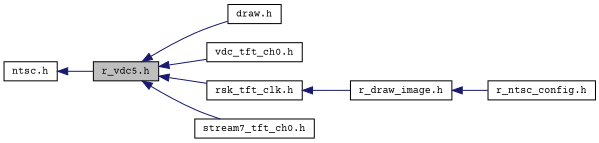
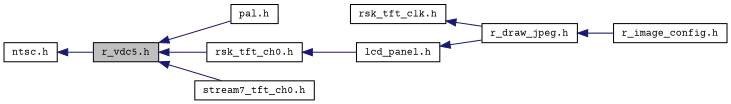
  digraph {
    fontname="Courier Prime"
    rankdir=LR
    node [color=black fillcolor=white fontname="Courier Prime" fontsize=10 shape=record style=filled]
    edge [color=midnightblue dir=back fontname="Courier Prime" fontsize=10 labelfontname=Helvetica labelfontsize=10 style=solid]
    n1 [fillcolor=grey75 fontcolor=black height=0.2 label="r_vdc5.h" width=0.4]
-   n2 [height=0.2 label="draw.h" width=0.4]
-   n3 [height=0.2 label="vdc_tft_ch0.h" width=0.4]
+   n2 [height=0.2 label="pal.h" width=0.4]
+   n3 [height=0.2 label="rsk_tft_ch0.h" width=0.4]
    n4 [height=0.2 label="rsk_tft_clk.h" width=0.4]
    n5 [height=0.2 label="stream7_tft_ch0.h" width=0.4]
    n6 [height=0.2 label="ntsc.h" width=0.4]
-   n8 [height=0.2 label="r_draw_image.h" width=0.4]
-   n9 [height=0.2 label="r_ntsc_config.h" width=0.4]
+   n7 [height=0.2 label="lcd_panel.h" width=0.4]
+   n8 [height=0.2 label="r_draw_jpeg.h" width=0.4]
+   n9 [height=0.2 label="r_image_config.h" width=0.4]
    n1 -> n2
    n1 -> n3
-   n1 -> n4
    n1 -> n5
+   n3 -> n7
    n4 -> n8
    n6 -> n1
+   n7 -> n8
    n8 -> n9
  }
